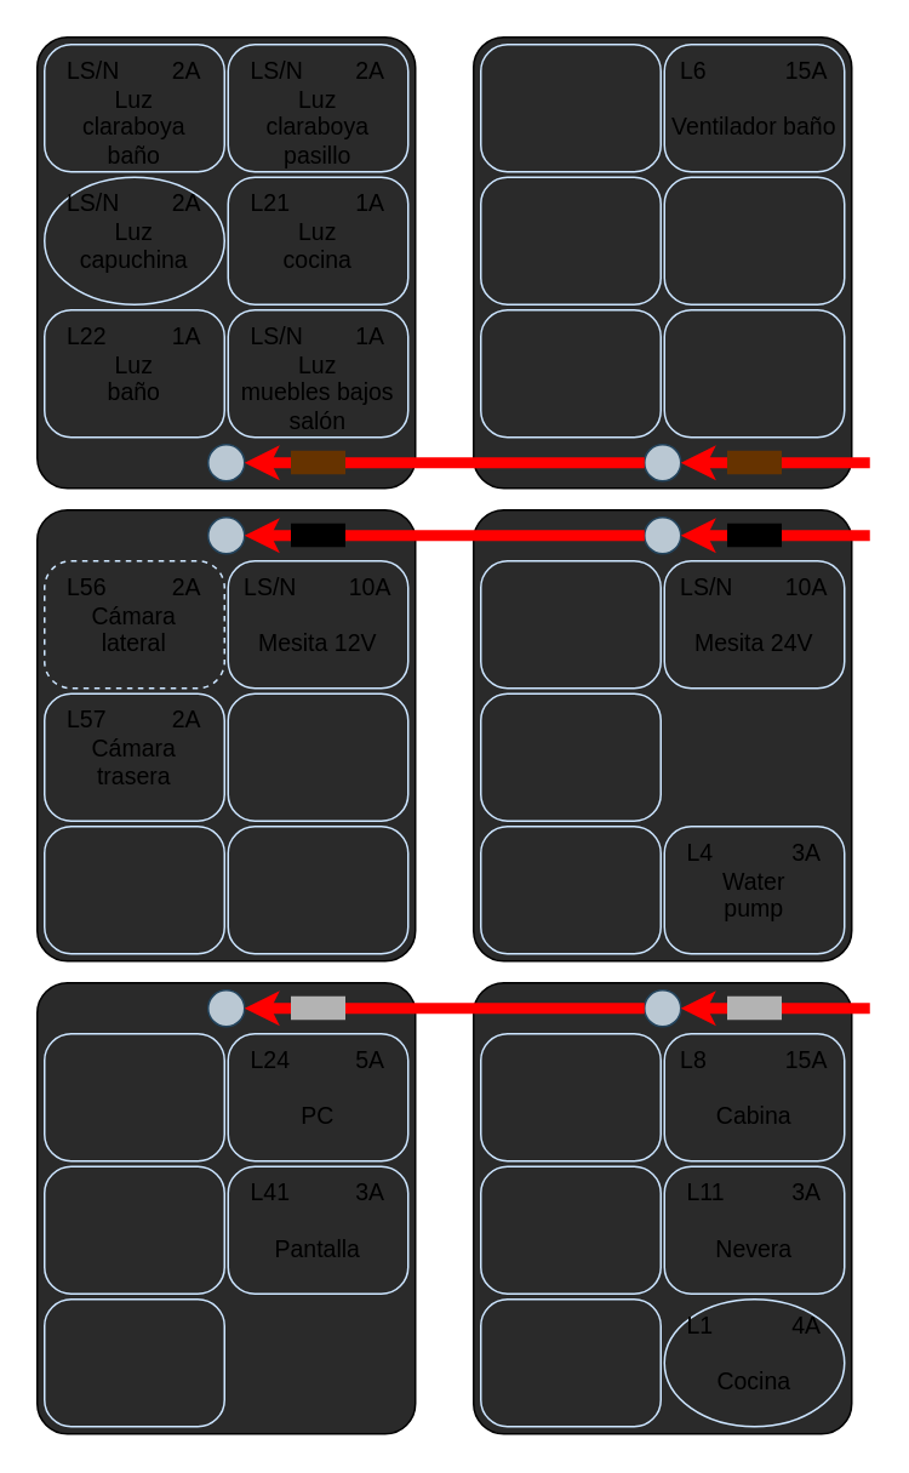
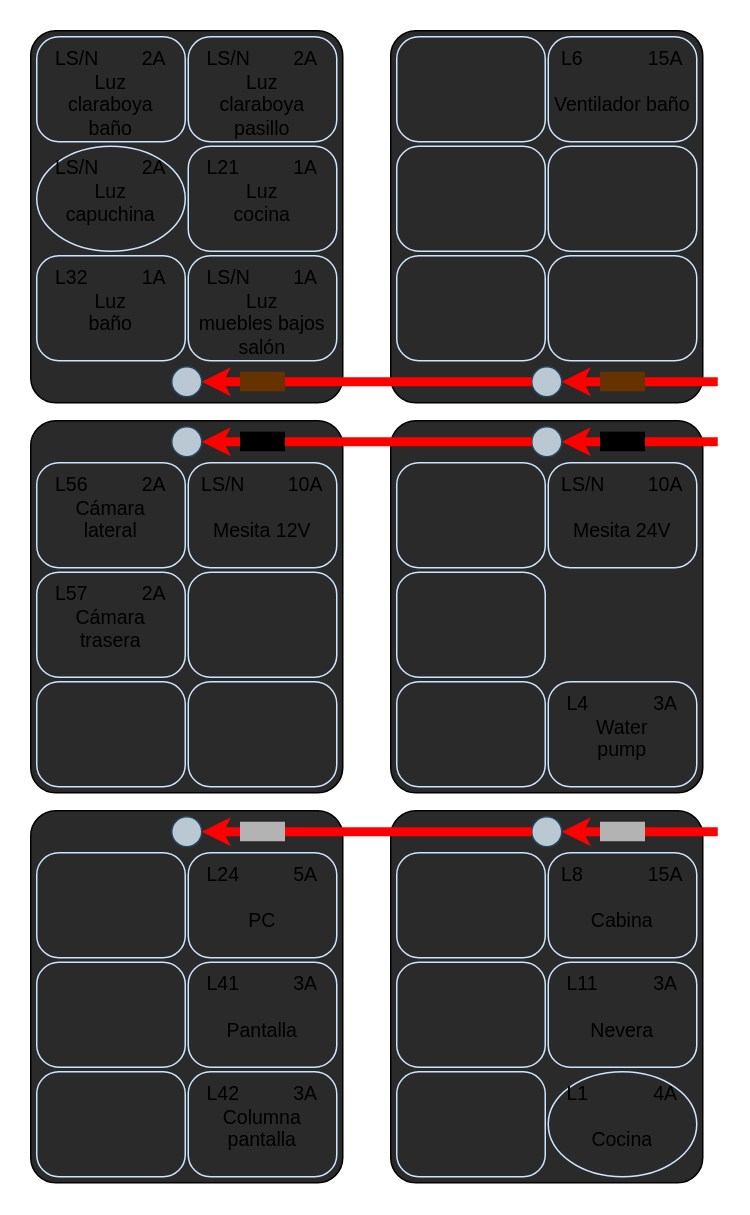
  <mxCell id="0" />
  <mxCell id="1" parent="0" />
  <mxCell id="2" value="" style="rounded=1;whiteSpace=wrap;html=1;arcSize=8;fillColor=#2A2A2A;strokeColor=#000000;" parent="1" vertex="1"><mxGeometry x="260" y="20" width="208" height="248" as="geometry" /></mxCell>
  <mxCell id="3" value="" style="rounded=1;whiteSpace=wrap;html=1;arcSize=8;fillColor=#2A2A2A;strokeColor=#000000;" parent="1" vertex="1"><mxGeometry x="260" y="280" width="208" height="248" as="geometry" /></mxCell>
  <mxCell id="4" value="" style="rounded=1;whiteSpace=wrap;html=1;arcSize=8;fillColor=#2A2A2A;strokeColor=#000000;" parent="1" vertex="1"><mxGeometry x="260" y="540" width="208" height="248" as="geometry" /></mxCell>
  <mxCell id="5" value="" style="rounded=1;whiteSpace=wrap;html=1;arcSize=8;fillColor=#2A2A2A;strokeColor=#000000;" parent="1" vertex="1"><mxGeometry x="20" y="540" width="208" height="248" as="geometry" /></mxCell>
  <mxCell id="6" value="" style="rounded=1;whiteSpace=wrap;html=1;arcSize=8;fillColor=#2A2A2A;strokeColor=#000000;" parent="1" vertex="1"><mxGeometry x="20" y="280" width="208" height="248" as="geometry" /></mxCell>
  <mxCell id="7" value="" style="rounded=1;whiteSpace=wrap;html=1;arcSize=8;fillColor=#2A2A2A;strokeColor=#000000;" parent="1" vertex="1"><mxGeometry x="20" y="20" width="208" height="248" as="geometry" /></mxCell>
  <mxCell id="8" value="LS/N&lt;span style=&quot;white-space: pre&quot;&gt;&#09;&lt;/span&gt;2A&lt;br style=&quot;font-size: 13px&quot;&gt;Luz&lt;br style=&quot;font-size: 13px&quot;&gt;claraboya&lt;br&gt;baño" style="rounded=1;whiteSpace=wrap;html=1;fontSize=13;arcSize=21;fillColor=none;strokeColor=#CCE5FF;align=center;verticalAlign=top;" parent="1" vertex="1"><mxGeometry x="24" y="24" width="99" height="70" as="geometry" /></mxCell>
  <mxCell id="9" value="&lt;span&gt;LS/N&lt;span style=&quot;white-space: pre&quot;&gt;&#09;&lt;/span&gt;&lt;/span&gt;&lt;span&gt;2A&lt;/span&gt;&lt;br&gt;Luz&lt;br&gt;&lt;span&gt;claraboya&lt;br&gt;pasillo&lt;br&gt;&lt;/span&gt;" style="rounded=1;whiteSpace=wrap;html=1;fontSize=13;arcSize=21;fillColor=none;strokeColor=#CCE5FF;verticalAlign=top;" parent="1" vertex="1"><mxGeometry x="125" y="24" width="99" height="70" as="geometry" /></mxCell>
  <mxCell id="10" value="&lt;span&gt;LS/N&lt;span style=&quot;white-space: pre&quot;&gt;&#09;&lt;/span&gt;&lt;/span&gt;&lt;span&gt;2A&lt;/span&gt;&lt;br&gt;&lt;span&gt;Luz&lt;br&gt;capuchina&lt;/span&gt;" style="ellipse;whiteSpace=wrap;html=1;fontSize=13;arcSize=21;fillColor=none;strokeColor=#CCE5FF;verticalAlign=top;" parent="1" vertex="1"><mxGeometry x="24" y="97" width="99" height="70" as="geometry" /></mxCell>
- <mxCell id="11" value="&lt;span&gt;L22&lt;span style=&quot;white-space: pre&quot;&gt;&#09;&lt;/span&gt;&lt;span style=&quot;white-space: pre&quot;&gt;&#09;&lt;/span&gt;1&lt;/span&gt;&lt;span&gt;A&lt;/span&gt;&lt;br&gt;&lt;span&gt;Luz&lt;br&gt;&lt;/span&gt;&lt;span&gt;baño&lt;/span&gt;" style="rounded=1;whiteSpace=wrap;html=1;fontSize=13;arcSize=21;fillColor=none;strokeColor=#CCE5FF;verticalAlign=top;" parent="1" vertex="1"><mxGeometry x="24" y="170" width="99" height="70" as="geometry" /></mxCell>
+ <mxCell id="11" value="&lt;span&gt;L32&lt;span style=&quot;white-space: pre&quot;&gt;&#09;&lt;/span&gt;&lt;span style=&quot;white-space: pre&quot;&gt;&#09;&lt;/span&gt;1&lt;/span&gt;&lt;span&gt;A&lt;/span&gt;&lt;br&gt;&lt;span&gt;Luz&lt;br&gt;&lt;/span&gt;&lt;span&gt;baño&lt;/span&gt;" style="rounded=1;whiteSpace=wrap;html=1;fontSize=13;arcSize=21;fillColor=none;strokeColor=#CCE5FF;verticalAlign=top;" parent="1" vertex="1"><mxGeometry x="24" y="170" width="99" height="70" as="geometry" /></mxCell>
  <mxCell id="12" value="&lt;span&gt;L21&lt;span style=&quot;white-space: pre&quot;&gt;&#09;&lt;/span&gt;&lt;span style=&quot;white-space: pre&quot;&gt;&#09;&lt;/span&gt;1&lt;/span&gt;&lt;span&gt;A&lt;/span&gt;&lt;br&gt;&lt;span&gt;Luz&lt;br&gt;&lt;/span&gt;cocina&lt;span&gt;&lt;br&gt;&lt;/span&gt;" style="rounded=1;whiteSpace=wrap;html=1;fontSize=13;arcSize=21;fillColor=none;strokeColor=#CCE5FF;verticalAlign=top;" parent="1" vertex="1"><mxGeometry x="125" y="97" width="99" height="70" as="geometry" /></mxCell>
  <mxCell id="13" value="&lt;span&gt;LS/N&lt;span style=&quot;white-space: pre&quot;&gt;&#09;&lt;/span&gt;1&lt;/span&gt;&lt;span&gt;A&lt;/span&gt;&lt;br&gt;&lt;span&gt;Luz&lt;br&gt;muebles b&lt;/span&gt;&lt;span&gt;ajos salón&lt;/span&gt;" style="rounded=1;whiteSpace=wrap;html=1;fontSize=13;arcSize=21;fillColor=none;strokeColor=#CCE5FF;verticalAlign=top;" parent="1" vertex="1"><mxGeometry x="125" y="170" width="99" height="70" as="geometry" /></mxCell>
  <mxCell id="14" value="" style="rounded=1;whiteSpace=wrap;html=1;fontSize=13;arcSize=21;fillColor=none;strokeColor=#CCE5FF;verticalAlign=top;" parent="1" vertex="1"><mxGeometry x="264" y="24" width="99" height="70" as="geometry" /></mxCell>
  <mxCell id="15" value="L6&lt;span style=&quot;white-space: pre&quot;&gt;&#09;&lt;/span&gt;&lt;span style=&quot;white-space: pre&quot;&gt;&#09;&lt;/span&gt;15A&lt;br&gt;&lt;br&gt;Ventilador baño&lt;br&gt;" style="rounded=1;whiteSpace=wrap;html=1;fontSize=13;arcSize=21;fillColor=none;strokeColor=#CCE5FF;verticalAlign=top;" parent="1" vertex="1"><mxGeometry x="365" y="24" width="99" height="70" as="geometry" /></mxCell>
  <mxCell id="16" value="" style="rounded=1;whiteSpace=wrap;html=1;fontSize=13;arcSize=21;fillColor=none;strokeColor=#CCE5FF;verticalAlign=top;" parent="1" vertex="1"><mxGeometry x="264" y="97" width="99" height="70" as="geometry" /></mxCell>
  <mxCell id="17" value="" style="rounded=1;whiteSpace=wrap;html=1;fontSize=13;arcSize=21;fillColor=none;strokeColor=#CCE5FF;verticalAlign=top;" parent="1" vertex="1"><mxGeometry x="264" y="170" width="99" height="70" as="geometry" /></mxCell>
  <mxCell id="18" value="" style="rounded=1;whiteSpace=wrap;html=1;fontSize=13;arcSize=21;fillColor=none;strokeColor=#CCE5FF;verticalAlign=top;" parent="1" vertex="1"><mxGeometry x="365" y="97" width="99" height="70" as="geometry" /></mxCell>
  <mxCell id="19" value="" style="rounded=1;whiteSpace=wrap;html=1;fontSize=13;arcSize=21;fillColor=none;strokeColor=#CCE5FF;verticalAlign=top;" parent="1" vertex="1"><mxGeometry x="365" y="170" width="99" height="70" as="geometry" /></mxCell>
- <mxCell id="20" value="L56&lt;span style=&quot;white-space: pre&quot;&gt;&#09;&lt;/span&gt;&lt;span style=&quot;white-space: pre&quot;&gt;&#09;&lt;/span&gt;2A&lt;br&gt;Cámara&lt;br&gt;lateral&lt;br&gt;" style="rounded=1;whiteSpace=wrap;html=1;fontSize=13;arcSize=21;fillColor=none;strokeColor=#CCE5FF;verticalAlign=top;dashed=1;" parent="1" vertex="1"><mxGeometry x="24" y="308" width="99" height="70" as="geometry" /></mxCell>
+ <mxCell id="20" value="L56&lt;span style=&quot;white-space: pre&quot;&gt;&#09;&lt;/span&gt;&lt;span style=&quot;white-space: pre&quot;&gt;&#09;&lt;/span&gt;2A&lt;br&gt;Cámara&lt;br&gt;lateral&lt;br&gt;" style="rounded=1;whiteSpace=wrap;html=1;fontSize=13;arcSize=21;fillColor=none;strokeColor=#CCE5FF;verticalAlign=top;" parent="1" vertex="1"><mxGeometry x="24" y="308" width="99" height="70" as="geometry" /></mxCell>
  <mxCell id="21" value="&lt;span&gt;LS/N&lt;/span&gt;&lt;span&gt;&#09;&lt;span style=&quot;white-space: pre&quot;&gt;&#09;&lt;/span&gt;&lt;/span&gt;&lt;span&gt;10A&lt;/span&gt;&lt;br&gt;&lt;br&gt;&lt;span&gt;Mesita 12V&lt;/span&gt;" style="rounded=1;whiteSpace=wrap;html=1;fontSize=13;arcSize=21;fillColor=none;strokeColor=#CCE5FF;verticalAlign=top;" parent="1" vertex="1"><mxGeometry x="125" y="308" width="99" height="70" as="geometry" /></mxCell>
  <mxCell id="22" value="L57&lt;span style=&quot;white-space: pre&quot;&gt;&#09;&lt;/span&gt;&lt;span style=&quot;white-space: pre&quot;&gt;&#09;&lt;/span&gt;2A&lt;br&gt;Cámara&lt;br&gt;trasera&lt;br&gt;" style="rounded=1;whiteSpace=wrap;html=1;fontSize=13;arcSize=21;fillColor=none;strokeColor=#CCE5FF;verticalAlign=top;" parent="1" vertex="1"><mxGeometry x="24" y="381" width="99" height="70" as="geometry" /></mxCell>
  <mxCell id="23" value="" style="rounded=1;whiteSpace=wrap;html=1;fontSize=13;arcSize=21;fillColor=none;strokeColor=#CCE5FF;verticalAlign=top;" parent="1" vertex="1"><mxGeometry x="24" y="454" width="99" height="70" as="geometry" /></mxCell>
  <mxCell id="24" value="" style="rounded=1;whiteSpace=wrap;html=1;fontSize=13;arcSize=21;fillColor=none;strokeColor=#CCE5FF;verticalAlign=top;" parent="1" vertex="1"><mxGeometry x="125" y="381" width="99" height="70" as="geometry" /></mxCell>
  <mxCell id="25" value="" style="rounded=1;whiteSpace=wrap;html=1;fontSize=13;arcSize=21;fillColor=none;strokeColor=#CCE5FF;verticalAlign=top;" parent="1" vertex="1"><mxGeometry x="125" y="454" width="99" height="70" as="geometry" /></mxCell>
  <mxCell id="26" value="" style="rounded=1;whiteSpace=wrap;html=1;fontSize=13;arcSize=21;fillColor=none;strokeColor=#CCE5FF;verticalAlign=top;" parent="1" vertex="1"><mxGeometry x="264" y="308" width="99" height="70" as="geometry" /></mxCell>
  <mxCell id="27" value="LS/N&lt;span style=&quot;white-space: pre&quot;&gt;&#09;&lt;/span&gt;10A&lt;br&gt;&lt;br&gt;Mesita 24V" style="rounded=1;whiteSpace=wrap;html=1;fontSize=13;arcSize=21;fillColor=none;strokeColor=#CCE5FF;verticalAlign=top;" parent="1" vertex="1"><mxGeometry x="365" y="308" width="99" height="70" as="geometry" /></mxCell>
  <mxCell id="28" value="" style="rounded=1;whiteSpace=wrap;html=1;fontSize=13;arcSize=21;fillColor=none;strokeColor=#CCE5FF;verticalAlign=top;" parent="1" vertex="1"><mxGeometry x="264" y="381" width="99" height="70" as="geometry" /></mxCell>
  <mxCell id="29" value="" style="rounded=1;whiteSpace=wrap;html=1;fontSize=13;arcSize=21;fillColor=none;strokeColor=#CCE5FF;verticalAlign=top;" parent="1" vertex="1"><mxGeometry x="264" y="454" width="99" height="70" as="geometry" /></mxCell>
  <mxCell id="30" value="L4&lt;span style=&quot;white-space: pre&quot;&gt;&#09;&lt;/span&gt;&lt;span style=&quot;white-space: pre&quot;&gt;&#09;&lt;/span&gt;3A&lt;br&gt;Water&lt;br&gt;pump&lt;br&gt;" style="rounded=1;whiteSpace=wrap;html=1;fontSize=13;arcSize=21;fillColor=none;strokeColor=#CCE5FF;verticalAlign=top;" parent="1" vertex="1"><mxGeometry x="365" y="454" width="99" height="70" as="geometry" /></mxCell>
  <mxCell id="31" value="" style="rounded=1;whiteSpace=wrap;html=1;fontSize=13;arcSize=21;fillColor=none;strokeColor=#CCE5FF;verticalAlign=top;" parent="1" vertex="1"><mxGeometry x="24" y="568" width="99" height="70" as="geometry" /></mxCell>
  <mxCell id="32" value="L24&lt;span style=&quot;white-space: pre&quot;&gt;&#09;&lt;/span&gt;&lt;span style=&quot;white-space: pre&quot;&gt;&#09;&lt;/span&gt;5A&lt;br&gt;&lt;br&gt;PC&lt;br&gt;" style="rounded=1;whiteSpace=wrap;html=1;fontSize=13;arcSize=21;fillColor=none;strokeColor=#CCE5FF;verticalAlign=top;" parent="1" vertex="1"><mxGeometry x="125" y="568" width="99" height="70" as="geometry" /></mxCell>
  <mxCell id="33" value="" style="rounded=1;whiteSpace=wrap;html=1;fontSize=13;arcSize=21;fillColor=none;strokeColor=#CCE5FF;verticalAlign=top;" parent="1" vertex="1"><mxGeometry x="24" y="641" width="99" height="70" as="geometry" /></mxCell>
  <mxCell id="34" value="" style="rounded=1;whiteSpace=wrap;html=1;fontSize=13;arcSize=21;fillColor=none;strokeColor=#CCE5FF;verticalAlign=top;" parent="1" vertex="1"><mxGeometry x="24" y="714" width="99" height="70" as="geometry" /></mxCell>
  <mxCell id="35" value="L41&lt;span style=&quot;white-space: pre&quot;&gt;&#09;&lt;/span&gt;&lt;span style=&quot;white-space: pre&quot;&gt;&#09;&lt;/span&gt;3A&lt;br&gt;&lt;br&gt;Pantalla&lt;br&gt;" style="rounded=1;whiteSpace=wrap;html=1;fontSize=13;arcSize=21;fillColor=none;strokeColor=#CCE5FF;verticalAlign=top;" parent="1" vertex="1"><mxGeometry x="125" y="641" width="99" height="70" as="geometry" /></mxCell>
+ <mxCell id="36" value="L42&lt;span style=&quot;white-space: pre&quot;&gt;&#09;&lt;/span&gt;&lt;span style=&quot;white-space: pre&quot;&gt;&#09;&lt;/span&gt;3A&lt;br&gt;Columna&lt;br&gt;pantalla" style="rounded=1;whiteSpace=wrap;html=1;fontSize=13;arcSize=21;fillColor=none;strokeColor=#CCE5FF;verticalAlign=top;" parent="1" vertex="1"><mxGeometry x="125" y="714" width="99" height="70" as="geometry" /></mxCell>
  <mxCell id="37" value="" style="rounded=1;whiteSpace=wrap;html=1;fontSize=13;arcSize=21;fillColor=none;strokeColor=#CCE5FF;verticalAlign=top;" parent="1" vertex="1"><mxGeometry x="264" y="568" width="99" height="70" as="geometry" /></mxCell>
  <mxCell id="38" value="L8&lt;span style=&quot;white-space: pre&quot;&gt;&#09;&lt;/span&gt;&lt;span style=&quot;white-space: pre&quot;&gt;&#09;&lt;/span&gt;15A&lt;br&gt;&lt;br&gt;Cabina" style="rounded=1;whiteSpace=wrap;html=1;fontSize=13;arcSize=21;fillColor=none;strokeColor=#CCE5FF;verticalAlign=top;" parent="1" vertex="1"><mxGeometry x="365" y="568" width="99" height="70" as="geometry" /></mxCell>
  <mxCell id="39" value="" style="rounded=1;whiteSpace=wrap;html=1;fontSize=13;arcSize=21;fillColor=none;strokeColor=#CCE5FF;verticalAlign=top;" parent="1" vertex="1"><mxGeometry x="264" y="641" width="99" height="70" as="geometry" /></mxCell>
  <mxCell id="40" value="" style="rounded=1;whiteSpace=wrap;html=1;fontSize=13;arcSize=21;fillColor=none;strokeColor=#CCE5FF;verticalAlign=top;" parent="1" vertex="1"><mxGeometry x="264" y="714" width="99" height="70" as="geometry" /></mxCell>
  <mxCell id="41" value="L11&lt;span style=&quot;white-space: pre&quot;&gt;&#09;&lt;/span&gt;&lt;span style=&quot;white-space: pre&quot;&gt;&#09;&lt;/span&gt;3A&lt;br&gt;&lt;br&gt;Nevera&lt;br&gt;" style="rounded=1;whiteSpace=wrap;html=1;fontSize=13;arcSize=21;fillColor=none;strokeColor=#CCE5FF;verticalAlign=top;" parent="1" vertex="1"><mxGeometry x="365" y="641" width="99" height="70" as="geometry" /></mxCell>
  <mxCell id="42" value="L1&lt;span style=&quot;white-space: pre&quot;&gt;&#09;&lt;/span&gt;&lt;span style=&quot;white-space: pre&quot;&gt;&#09;&lt;/span&gt;4A&lt;br&gt;&lt;br&gt;Cocina&lt;br&gt;" style="ellipse;whiteSpace=wrap;html=1;fontSize=13;arcSize=21;fillColor=none;strokeColor=#CCE5FF;verticalAlign=top;" parent="1" vertex="1"><mxGeometry x="365" y="714" width="99" height="70" as="geometry" /></mxCell>
  <mxCell id="43" value="" style="ellipse;whiteSpace=wrap;html=1;aspect=fixed;fontSize=10;fillColor=#bac8d3;strokeColor=#23445d;" parent="1" vertex="1"><mxGeometry x="114" y="544" width="20" height="20" as="geometry" /></mxCell>
  <mxCell id="44" value="" style="ellipse;whiteSpace=wrap;html=1;aspect=fixed;fontSize=10;fillColor=#bac8d3;strokeColor=#23445d;" parent="1" vertex="1"><mxGeometry x="354" y="544" width="20" height="20" as="geometry" /></mxCell>
  <mxCell id="45" value="" style="ellipse;whiteSpace=wrap;html=1;aspect=fixed;fontSize=10;fillColor=#bac8d3;strokeColor=#23445d;" parent="1" vertex="1"><mxGeometry x="354" y="284" width="20" height="20" as="geometry" /></mxCell>
  <mxCell id="46" value="" style="ellipse;whiteSpace=wrap;html=1;aspect=fixed;fontSize=10;fillColor=#bac8d3;strokeColor=#23445d;" parent="1" vertex="1"><mxGeometry x="354" y="244" width="20" height="20" as="geometry" /></mxCell>
  <mxCell id="47" value="" style="ellipse;whiteSpace=wrap;html=1;aspect=fixed;fontSize=10;fillColor=#bac8d3;strokeColor=#23445d;" parent="1" vertex="1"><mxGeometry x="114" y="244" width="20" height="20" as="geometry" /></mxCell>
  <mxCell id="48" value="" style="ellipse;whiteSpace=wrap;html=1;aspect=fixed;fontSize=10;fillColor=#bac8d3;strokeColor=#23445d;" parent="1" vertex="1"><mxGeometry x="114" y="284" width="20" height="20" as="geometry" /></mxCell>
  <mxCell id="49" value="" style="endArrow=classic;html=1;rounded=0;strokeWidth=6;strokeColor=#FF0000;endSize=0;startSize=0;entryX=1;entryY=0.5;entryDx=0;entryDy=0;exitX=0;exitY=0.5;exitDx=0;exitDy=0;" parent="1" source="46" target="47" edge="1"><mxGeometry width="50" height="50" relative="1" as="geometry"><mxPoint x="354" y="254" as="sourcePoint" /><mxPoint x="134" y="254" as="targetPoint" /></mxGeometry></mxCell>
  <mxCell id="50" value="" style="endArrow=classic;html=1;rounded=0;strokeWidth=6;strokeColor=#FF0000;endSize=0;startSize=0;entryX=1;entryY=0.5;entryDx=0;entryDy=0;exitX=0;exitY=0.5;exitDx=0;exitDy=0;" parent="1" source="45" target="48" edge="1"><mxGeometry width="50" height="50" relative="1" as="geometry"><mxPoint x="355" y="255" as="sourcePoint" /><mxPoint x="135" y="255" as="targetPoint" /></mxGeometry></mxCell>
  <mxCell id="51" value="" style="endArrow=classic;html=1;rounded=0;strokeWidth=6;strokeColor=#FF0000;endSize=0;startSize=0;entryX=1;entryY=0.5;entryDx=0;entryDy=0;exitX=0;exitY=0.5;exitDx=0;exitDy=0;" parent="1" source="44" target="43" edge="1"><mxGeometry width="50" height="50" relative="1" as="geometry"><mxPoint x="355" y="295" as="sourcePoint" /><mxPoint x="135" y="295" as="targetPoint" /></mxGeometry></mxCell>
  <mxCell id="52" value="" style="endArrow=classic;html=1;rounded=0;strokeWidth=6;strokeColor=#FF0000;endSize=0;startSize=0;entryX=1;entryY=0.5;entryDx=0;entryDy=0;" parent="1" target="44" edge="1"><mxGeometry width="50" height="50" relative="1" as="geometry"><mxPoint x="478" y="554" as="sourcePoint" /><mxPoint x="135" y="555" as="targetPoint" /></mxGeometry></mxCell>
  <mxCell id="53" value="" style="endArrow=classic;html=1;rounded=0;strokeWidth=6;strokeColor=#FF0000;endSize=0;startSize=0;entryX=1;entryY=0.5;entryDx=0;entryDy=0;" parent="1" target="45" edge="1"><mxGeometry width="50" height="50" relative="1" as="geometry"><mxPoint x="478" y="294" as="sourcePoint" /><mxPoint x="375" y="555" as="targetPoint" /></mxGeometry></mxCell>
  <mxCell id="54" value="" style="endArrow=classic;html=1;rounded=0;strokeWidth=6;strokeColor=#FF0000;endSize=0;startSize=0;entryX=1;entryY=0.5;entryDx=0;entryDy=0;" parent="1" target="46" edge="1"><mxGeometry width="50" height="50" relative="1" as="geometry"><mxPoint x="478" y="254" as="sourcePoint" /><mxPoint x="375" y="295" as="targetPoint" /></mxGeometry></mxCell>
  <mxCell id="55" value="" style="endArrow=none;html=1;rounded=0;strokeColor=#663300;strokeWidth=13;" parent="1" edge="1"><mxGeometry width="50" height="50" relative="1" as="geometry"><mxPoint x="399.5" y="253.9" as="sourcePoint" /><mxPoint x="429.5" y="253.9" as="targetPoint" /></mxGeometry></mxCell>
  <mxCell id="56" value="" style="endArrow=none;html=1;rounded=0;strokeColor=#000000;strokeWidth=13;" parent="1" edge="1"><mxGeometry width="50" height="50" relative="1" as="geometry"><mxPoint x="399.5" y="293.9" as="sourcePoint" /><mxPoint x="429.5" y="293.9" as="targetPoint" /></mxGeometry></mxCell>
  <mxCell id="57" value="" style="endArrow=none;html=1;rounded=0;strokeColor=#B3B3B3;strokeWidth=13;" parent="1" edge="1"><mxGeometry width="50" height="50" relative="1" as="geometry"><mxPoint x="399.5" y="553.9" as="sourcePoint" /><mxPoint x="429.5" y="553.9" as="targetPoint" /></mxGeometry></mxCell>
  <mxCell id="58" value="" style="endArrow=none;html=1;rounded=0;strokeColor=#663300;strokeWidth=13;" parent="1" edge="1"><mxGeometry width="50" height="50" relative="1" as="geometry"><mxPoint x="159.5" y="253.9" as="sourcePoint" /><mxPoint x="189.5" y="253.9" as="targetPoint" /></mxGeometry></mxCell>
  <mxCell id="59" value="" style="endArrow=none;html=1;rounded=0;strokeColor=#000000;strokeWidth=13;" parent="1" edge="1"><mxGeometry width="50" height="50" relative="1" as="geometry"><mxPoint x="159.5" y="293.9" as="sourcePoint" /><mxPoint x="189.5" y="293.9" as="targetPoint" /></mxGeometry></mxCell>
  <mxCell id="60" value="" style="endArrow=none;html=1;rounded=0;strokeColor=#B3B3B3;strokeWidth=13;" parent="1" edge="1"><mxGeometry width="50" height="50" relative="1" as="geometry"><mxPoint x="159.5" y="553.9" as="sourcePoint" /><mxPoint x="189.5" y="553.9" as="targetPoint" /></mxGeometry></mxCell>
